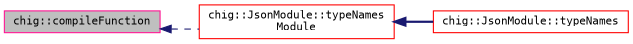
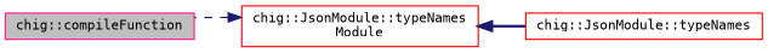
  digraph {
    fontname="DejaVu Sans Mono"
    rankdir=LR
    node [color=red fillcolor=white fontname="DejaVu Sans Mono" fontsize=10 shape=record style=filled]
    edge [color=midnightblue dir=back fontname="DejaVu Sans Mono" fontsize=10 labelfontname=Helvetica labelfontsize=10]
    n1 [color=deeppink fillcolor=grey75 fontcolor=black height=0.2 label="chig::compileFunction" width=0.4]
    n2 [height=0.2 label="chig::JsonModule::typeNames\lModule" width=0.4]
    n3 [height=0.2 label="chig::JsonModule::typeNames" width=0.4]
-   n1 -> n2 [style=dashed]
+   n2 -> n1 [style=dashed]
    n2 -> n3 [style=bold]
  }
